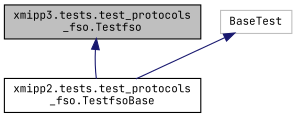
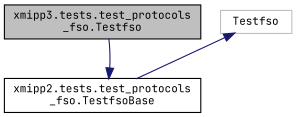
  digraph {
    fontname="JetBrains Mono"
    node [color=black fillcolor=white fontname="JetBrains Mono" fontsize=10 shape=record style=filled]
    edge [color=midnightblue dir=back fontname="JetBrains Mono" fontsize=10 labelfontname=Helvetica labelfontsize=10 style=solid]
    n1 [fillcolor=grey75 fontcolor=black height=0.2 label="xmipp3.tests.test_protocols\l_fso.Testfso" width=0.4]
    n2 [height=0.2 label="xmipp2.tests.test_protocols\l_fso.TestfsoBase" width=0.4]
-   n3 [color=grey75 height=0.2 label=BaseTest width=0.4]
-   n1 -> n2
+   n3 [color=grey75 height=0.2 label=Testfso width=0.4]
+   n2 -> n1
    n3 -> n2
  }
